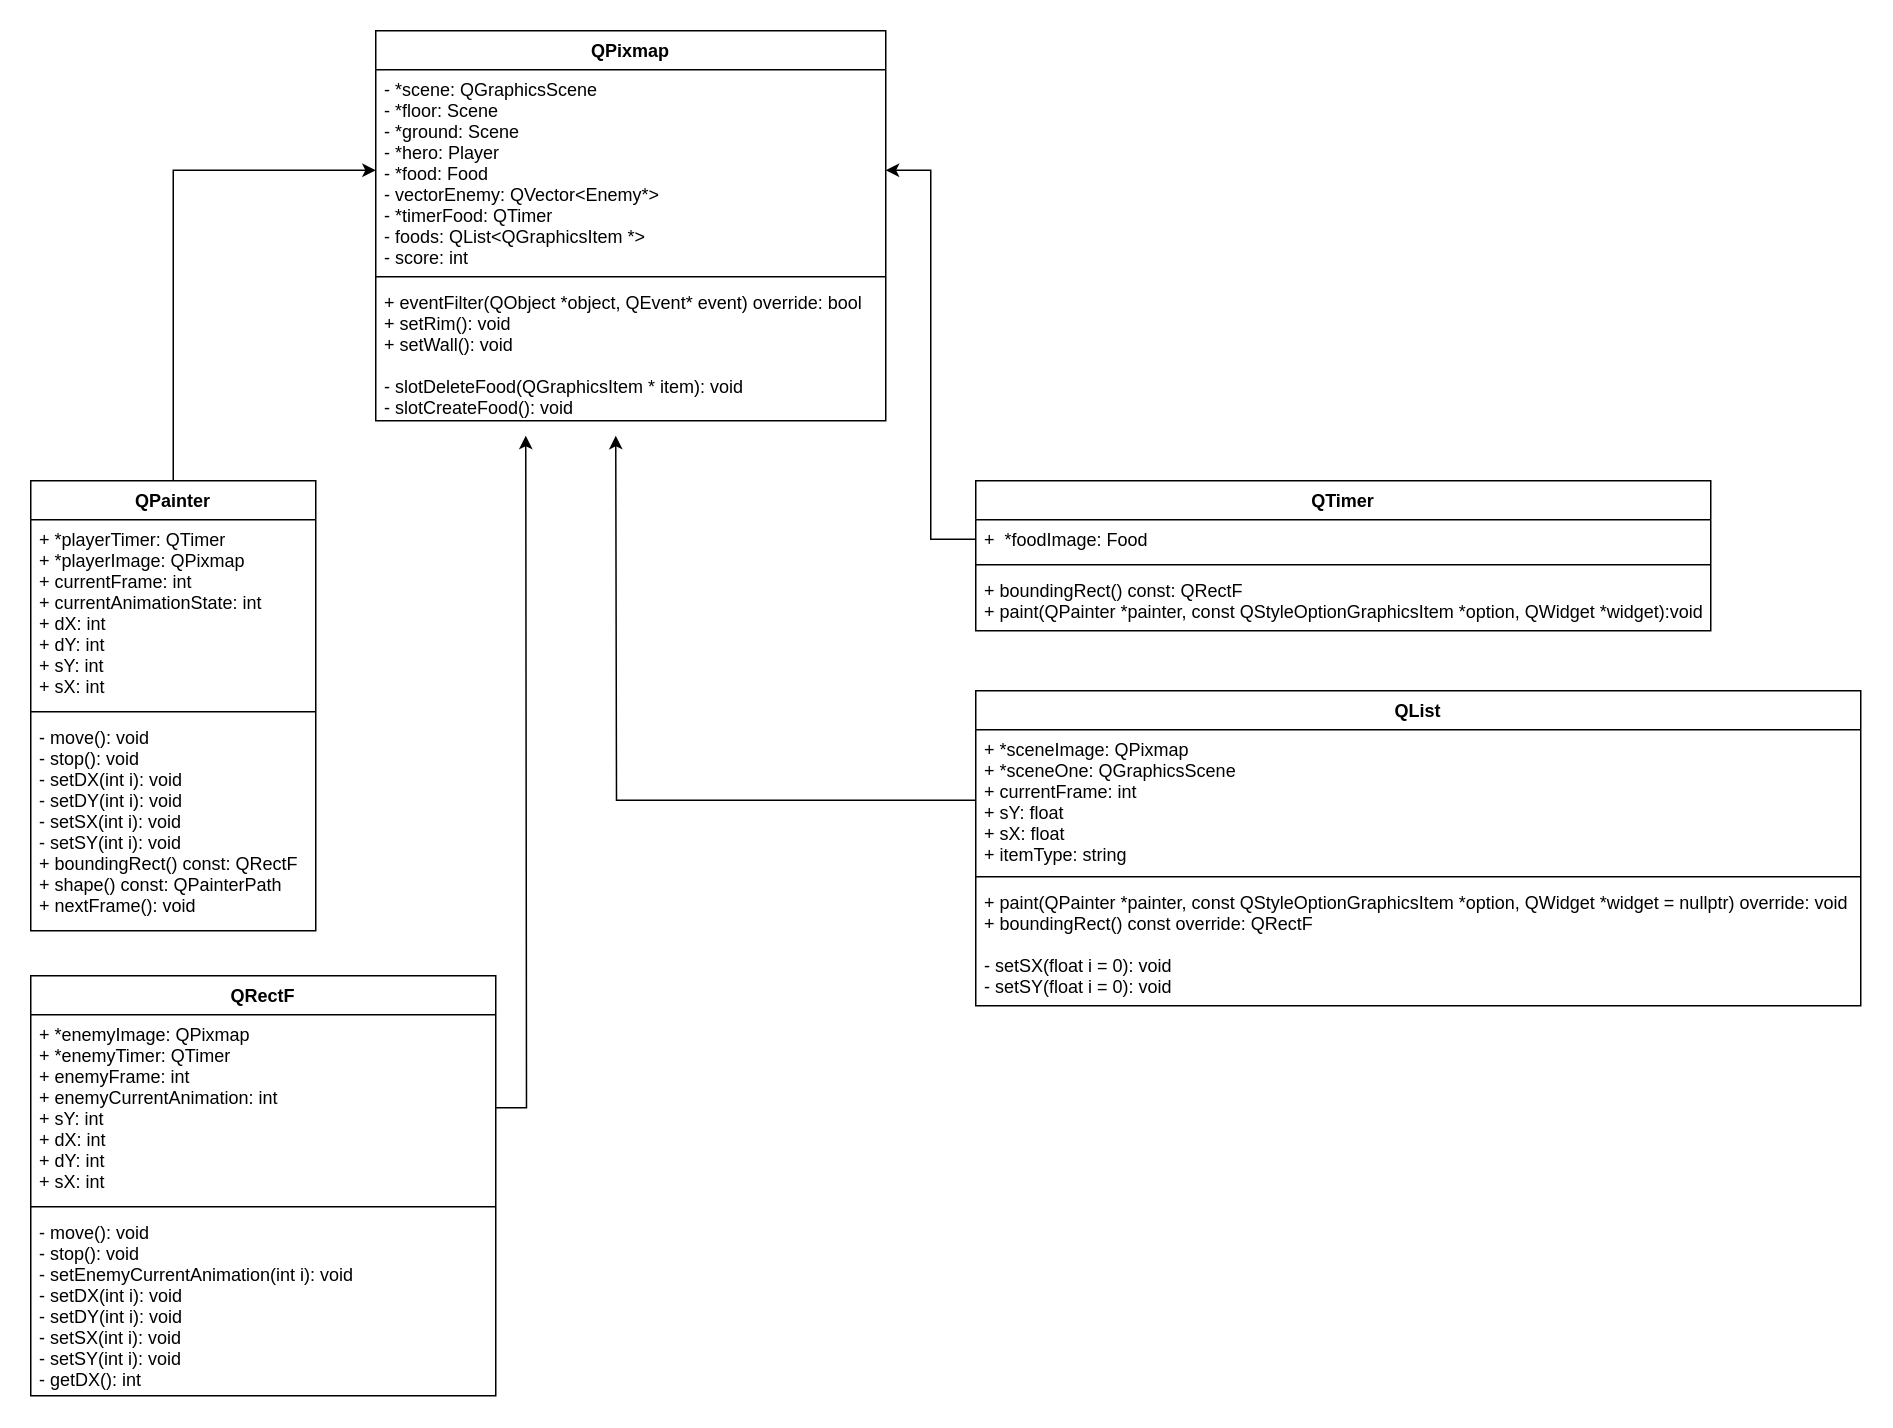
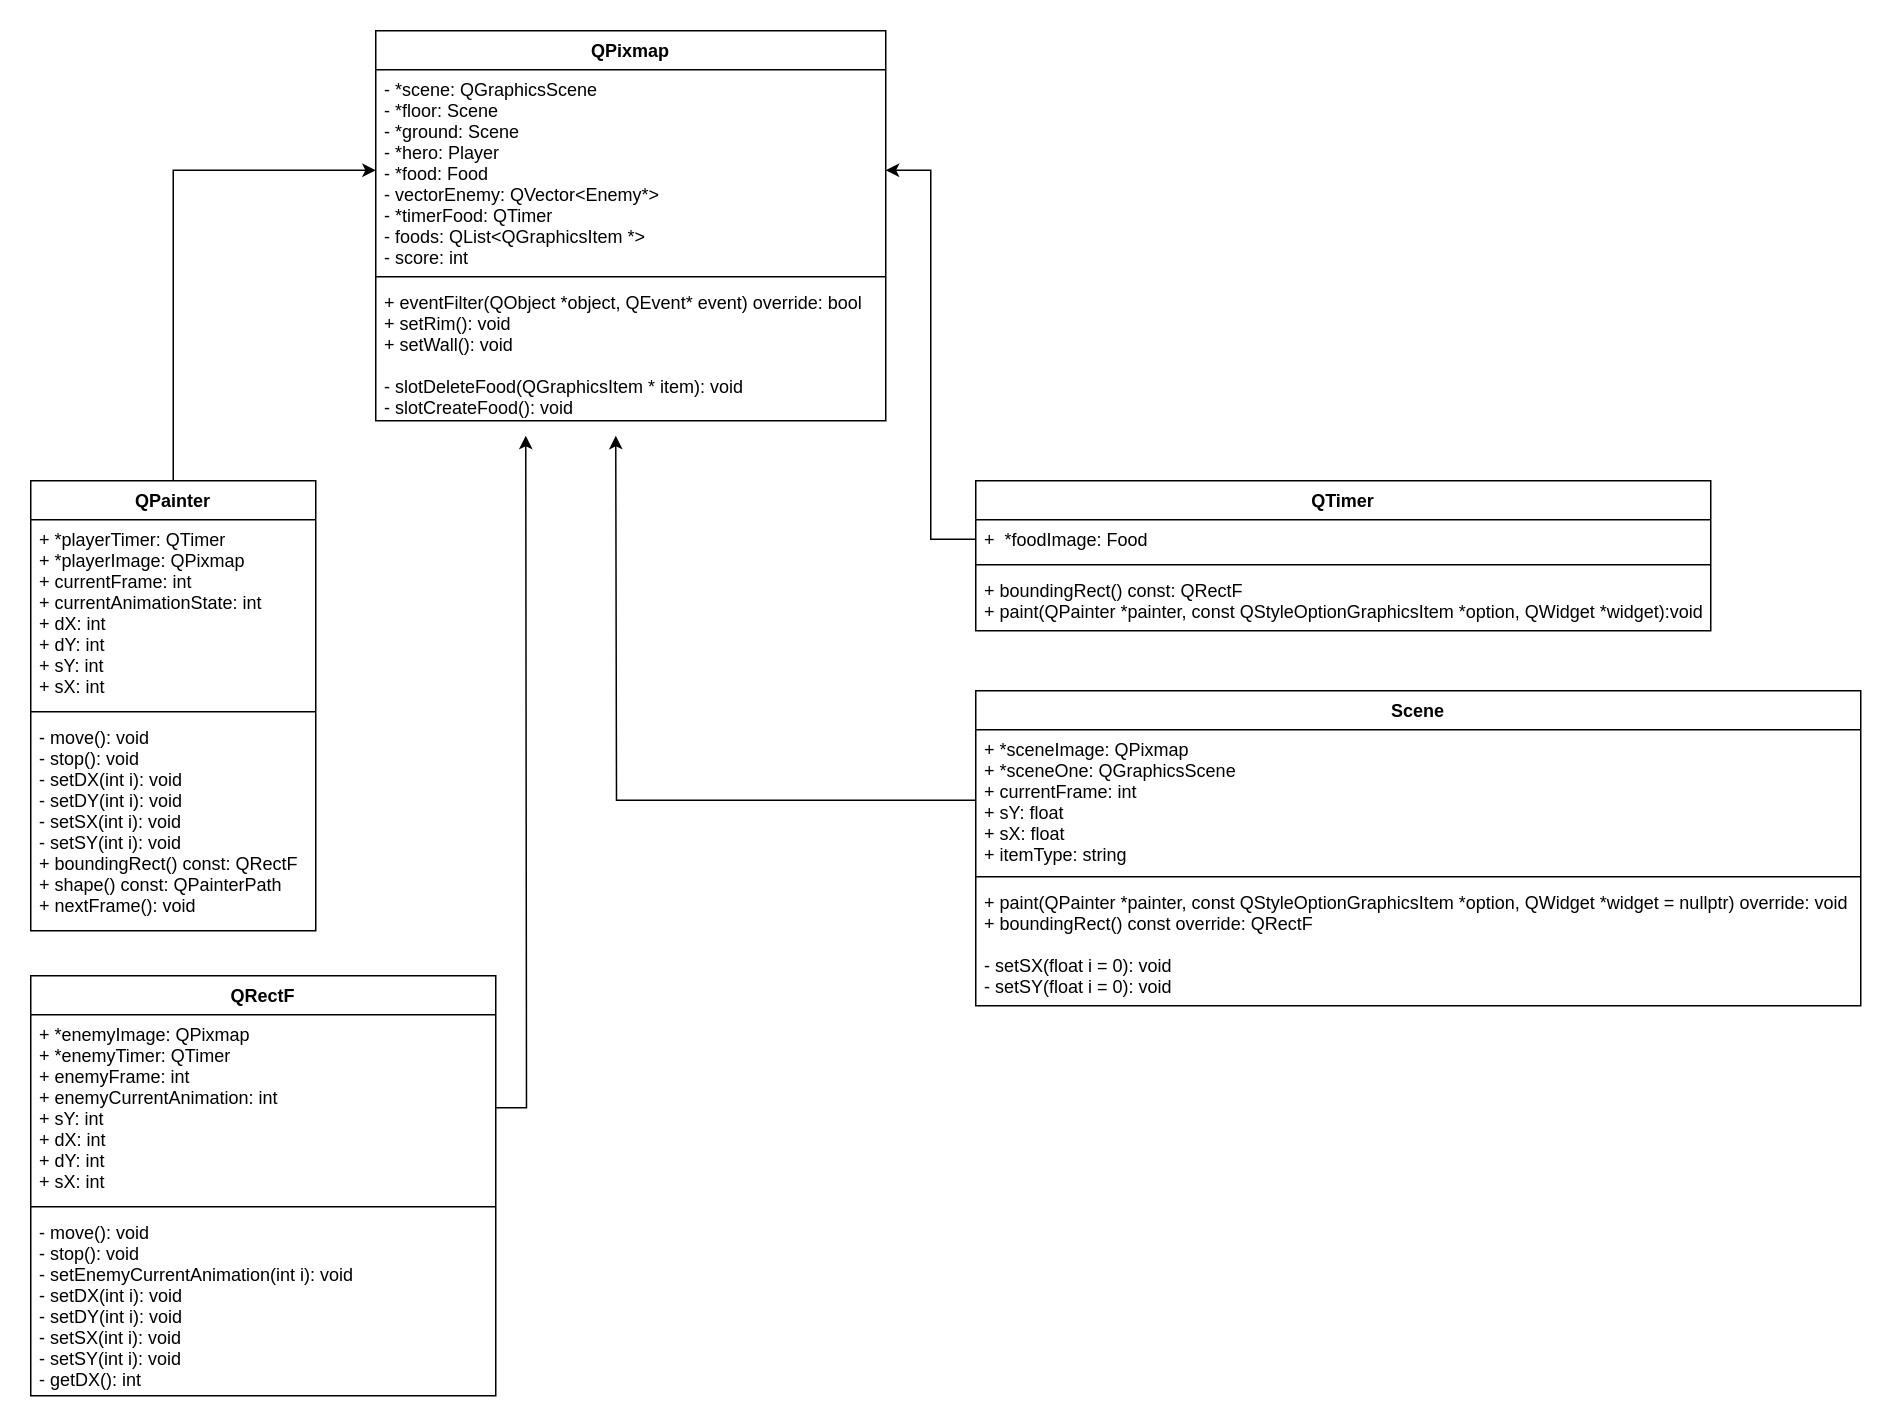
  <mxCell id="0" />
  <mxCell id="1" parent="0" />
  <mxCell id="2" value="QPixmap" style="swimlane;fontStyle=1;align=center;verticalAlign=top;childLayout=stackLayout;horizontal=1;startSize=26;horizontalStack=0;resizeParent=1;resizeParentMax=0;resizeLast=0;collapsible=1;marginBottom=0;" vertex="1" parent="1"><mxGeometry x="250" y="20" width="340" height="260" as="geometry" /></mxCell>
  <mxCell id="3" value="- *scene: QGraphicsScene&#10;- *floor: Scene &#10;- *ground: Scene &#10;- *hero: Player&#10;- *food: Food &#10;- vectorEnemy: QVector&lt;Enemy*&gt; &#10;- *timerFood: QTimer&#10;- foods: QList&lt;QGraphicsItem *&gt; &#10;- score: int" style="text;strokeColor=none;fillColor=none;align=left;verticalAlign=top;spacingLeft=4;spacingRight=4;overflow=hidden;rotatable=0;points=[[0,0.5],[1,0.5]];portConstraint=eastwest;" vertex="1" parent="2"><mxGeometry y="26" width="340" height="134" as="geometry" /></mxCell>
  <mxCell id="4" value="" style="line;strokeWidth=1;fillColor=none;align=left;verticalAlign=middle;spacingTop=-1;spacingLeft=3;spacingRight=3;rotatable=0;labelPosition=right;points=[];portConstraint=eastwest;" vertex="1" parent="2"><mxGeometry y="160" width="340" height="8" as="geometry" /></mxCell>
  <mxCell id="5" value="+ eventFilter(QObject *object, QEvent* event) override: bool &#10;+ setRim(): void&#10;+ setWall(): void&#10;&#10;- slotDeleteFood(QGraphicsItem * item): void&#10;- slotCreateFood(): void&#10;&#10;" style="text;strokeColor=none;fillColor=none;align=left;verticalAlign=top;spacingLeft=4;spacingRight=4;overflow=hidden;rotatable=0;points=[[0,0.5],[1,0.5]];portConstraint=eastwest;" vertex="1" parent="2"><mxGeometry y="168" width="340" height="92" as="geometry" /></mxCell>
- <mxCell id="6" value="QList" style="swimlane;fontStyle=1;align=center;verticalAlign=top;childLayout=stackLayout;horizontal=1;startSize=26;horizontalStack=0;resizeParent=1;resizeParentMax=0;resizeLast=0;collapsible=1;marginBottom=0;" vertex="1" parent="1"><mxGeometry x="650" y="460" width="590" height="210" as="geometry" /></mxCell>
+ <mxCell id="6" value="Scene" style="swimlane;fontStyle=1;align=center;verticalAlign=top;childLayout=stackLayout;horizontal=1;startSize=26;horizontalStack=0;resizeParent=1;resizeParentMax=0;resizeLast=0;collapsible=1;marginBottom=0;" vertex="1" parent="1"><mxGeometry x="650" y="460" width="590" height="210" as="geometry" /></mxCell>
  <mxCell id="7" value="+ *sceneImage: QPixmap&#10;+ *sceneOne: QGraphicsScene&#10;+ currentFrame: int&#10;+ sY: float&#10;+ sX: float&#10;+ itemType: string" style="text;strokeColor=none;fillColor=none;align=left;verticalAlign=top;spacingLeft=4;spacingRight=4;overflow=hidden;rotatable=0;points=[[0,0.5],[1,0.5]];portConstraint=eastwest;" vertex="1" parent="6"><mxGeometry y="26" width="590" height="94" as="geometry" /></mxCell>
  <mxCell id="8" value="" style="line;strokeWidth=1;fillColor=none;align=left;verticalAlign=middle;spacingTop=-1;spacingLeft=3;spacingRight=3;rotatable=0;labelPosition=right;points=[];portConstraint=eastwest;" vertex="1" parent="6"><mxGeometry y="120" width="590" height="8" as="geometry" /></mxCell>
  <mxCell id="9" value="+ paint(QPainter *painter, const QStyleOptionGraphicsItem *option, QWidget *widget = nullptr) override: void&#10;+ boundingRect() const override: QRectF&#10;&#10;- setSX(float i = 0): void &#10;- setSY(float i = 0): void " style="text;strokeColor=none;fillColor=none;align=left;verticalAlign=top;spacingLeft=4;spacingRight=4;overflow=hidden;rotatable=0;points=[[0,0.5],[1,0.5]];portConstraint=eastwest;" vertex="1" parent="6"><mxGeometry y="128" width="590" height="82" as="geometry" /></mxCell>
  <mxCell id="10" value="QTimer" style="swimlane;fontStyle=1;align=center;verticalAlign=top;childLayout=stackLayout;horizontal=1;startSize=26;horizontalStack=0;resizeParent=1;resizeParentMax=0;resizeLast=0;collapsible=1;marginBottom=0;" vertex="1" parent="1"><mxGeometry x="650" y="320" width="490" height="100" as="geometry" /></mxCell>
  <mxCell id="11" value="+  *foodImage: Food" style="text;strokeColor=none;fillColor=none;align=left;verticalAlign=top;spacingLeft=4;spacingRight=4;overflow=hidden;rotatable=0;points=[[0,0.5],[1,0.5]];portConstraint=eastwest;" vertex="1" parent="10"><mxGeometry y="26" width="490" height="26" as="geometry" /></mxCell>
  <mxCell id="12" value="" style="line;strokeWidth=1;fillColor=none;align=left;verticalAlign=middle;spacingTop=-1;spacingLeft=3;spacingRight=3;rotatable=0;labelPosition=right;points=[];portConstraint=eastwest;" vertex="1" parent="10"><mxGeometry y="52" width="490" height="8" as="geometry" /></mxCell>
  <mxCell id="13" value="+ boundingRect() const: QRectF&#10;+ paint(QPainter *painter, const QStyleOptionGraphicsItem *option, QWidget *widget):void " style="text;strokeColor=none;fillColor=none;align=left;verticalAlign=top;spacingLeft=4;spacingRight=4;overflow=hidden;rotatable=0;points=[[0,0.5],[1,0.5]];portConstraint=eastwest;" vertex="1" parent="10"><mxGeometry y="60" width="490" height="40" as="geometry" /></mxCell>
  <mxCell id="14" value="QRectF" style="swimlane;fontStyle=1;align=center;verticalAlign=top;childLayout=stackLayout;horizontal=1;startSize=26;horizontalStack=0;resizeParent=1;resizeParentMax=0;resizeLast=0;collapsible=1;marginBottom=0;" vertex="1" parent="1"><mxGeometry x="20" y="650" width="310" height="280" as="geometry" /></mxCell>
  <mxCell id="15" value="+ *enemyImage: QPixmap &#10;+ *enemyTimer: QTimer &#10;+ enemyFrame: int&#10;+ enemyCurrentAnimation: int&#10;+ sY: int&#10;+ dX: int&#10;+ dY: int&#10;+ sX: int" style="text;strokeColor=none;fillColor=none;align=left;verticalAlign=top;spacingLeft=4;spacingRight=4;overflow=hidden;rotatable=0;points=[[0,0.5],[1,0.5]];portConstraint=eastwest;" vertex="1" parent="14"><mxGeometry y="26" width="310" height="124" as="geometry" /></mxCell>
  <mxCell id="16" value="" style="line;strokeWidth=1;fillColor=none;align=left;verticalAlign=middle;spacingTop=-1;spacingLeft=3;spacingRight=3;rotatable=0;labelPosition=right;points=[];portConstraint=eastwest;" vertex="1" parent="14"><mxGeometry y="150" width="310" height="8" as="geometry" /></mxCell>
  <mxCell id="17" value="- move(): void &#10;- stop(): void &#10;- setEnemyCurrentAnimation(int i): void &#10;- setDX(int i): void &#10;- setDY(int i): void &#10;- setSX(int i): void &#10;- setSY(int i): void &#10;- getDX(): int" style="text;strokeColor=none;fillColor=none;align=left;verticalAlign=top;spacingLeft=4;spacingRight=4;overflow=hidden;rotatable=0;points=[[0,0.5],[1,0.5]];portConstraint=eastwest;fontStyle=0" vertex="1" parent="14"><mxGeometry y="158" width="310" height="122" as="geometry" /></mxCell>
  <mxCell id="18" style="edgeStyle=orthogonalEdgeStyle;rounded=0;orthogonalLoop=1;jettySize=auto;html=1;entryX=0;entryY=0.5;entryDx=0;entryDy=0;" edge="1" parent="1" source="19" target="3"><mxGeometry relative="1" as="geometry"><mxPoint x="260" y="290" as="targetPoint" /></mxGeometry></mxCell>
  <mxCell id="19" value="QPainter" style="swimlane;fontStyle=1;align=center;verticalAlign=top;childLayout=stackLayout;horizontal=1;startSize=26;horizontalStack=0;resizeParent=1;resizeParentMax=0;resizeLast=0;collapsible=1;marginBottom=0;" vertex="1" parent="1"><mxGeometry x="20" y="320" width="190" height="300" as="geometry" /></mxCell>
  <mxCell id="20" value="+ *playerTimer: QTimer&#10;+ *playerImage: QPixmap&#10;+ currentFrame: int&#10;+ currentAnimationState: int&#10;+ dX: int&#10;+ dY: int&#10;+ sY: int&#10;+ sX: int" style="text;strokeColor=none;fillColor=none;align=left;verticalAlign=top;spacingLeft=4;spacingRight=4;overflow=hidden;rotatable=0;points=[[0,0.5],[1,0.5]];portConstraint=eastwest;" vertex="1" parent="19"><mxGeometry y="26" width="190" height="124" as="geometry" /></mxCell>
  <mxCell id="21" value="" style="line;strokeWidth=1;fillColor=none;align=left;verticalAlign=middle;spacingTop=-1;spacingLeft=3;spacingRight=3;rotatable=0;labelPosition=right;points=[];portConstraint=eastwest;" vertex="1" parent="19"><mxGeometry y="150" width="190" height="8" as="geometry" /></mxCell>
  <mxCell id="22" value="- move(): void&#10;- stop(): void&#10;- setDX(int i): void&#10;- setDY(int i): void&#10;- setSX(int i): void&#10;- setSY(int i): void&#10;+ boundingRect() const: QRectF&#10;+ shape() const: QPainterPath &#10;+ nextFrame(): void" style="text;strokeColor=none;fillColor=none;align=left;verticalAlign=top;spacingLeft=4;spacingRight=4;overflow=hidden;rotatable=0;points=[[0,0.5],[1,0.5]];portConstraint=eastwest;" vertex="1" parent="19"><mxGeometry y="158" width="190" height="142" as="geometry" /></mxCell>
  <mxCell id="23" style="edgeStyle=orthogonalEdgeStyle;rounded=0;orthogonalLoop=1;jettySize=auto;html=1;entryX=1;entryY=0.5;entryDx=0;entryDy=0;" edge="1" parent="1" source="11" target="3"><mxGeometry relative="1" as="geometry"><mxPoint x="470" y="310" as="targetPoint" /></mxGeometry></mxCell>
  <mxCell id="24" style="edgeStyle=orthogonalEdgeStyle;rounded=0;orthogonalLoop=1;jettySize=auto;html=1;" edge="1" parent="1" source="15"><mxGeometry relative="1" as="geometry"><mxPoint x="350" y="290" as="targetPoint" /></mxGeometry></mxCell>
  <mxCell id="25" style="edgeStyle=orthogonalEdgeStyle;rounded=0;orthogonalLoop=1;jettySize=auto;html=1;" edge="1" parent="1" source="7"><mxGeometry relative="1" as="geometry"><mxPoint x="410" y="290" as="targetPoint" /></mxGeometry></mxCell>
